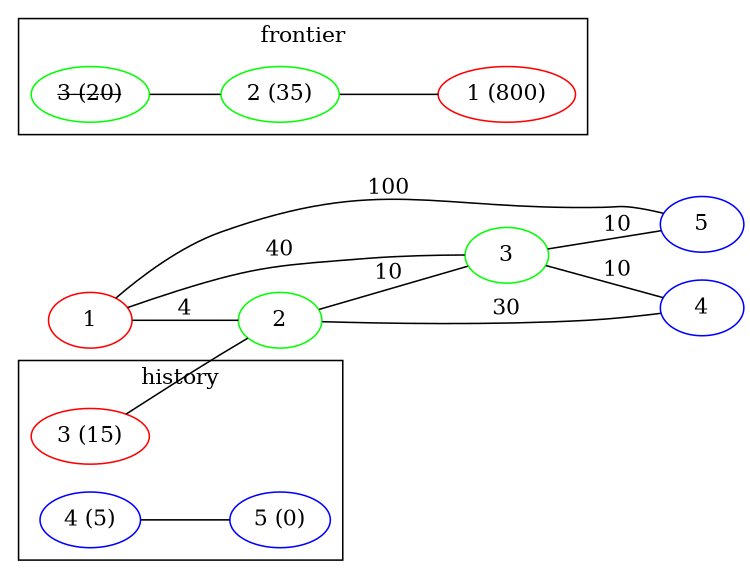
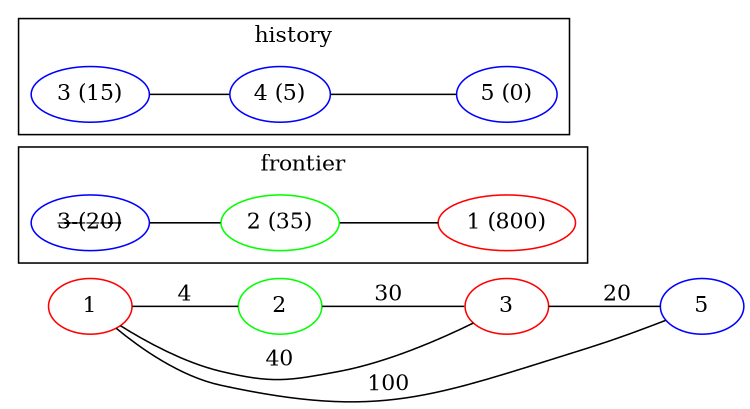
  graph {
    rankdir=LR
    node [color=blue]
    n1 [color=red label=1]
    n2 [color=green label=2]
-   n3 [color=green label=3]
+   n3 [color=red label=3]
    n4 [label=5]
-   n5 [label=4]
    n6 [color=red label="1 (800)"]
    n7 [color=green label="2 (35)"]
-   n8 [color=green label="3̶ ̶(̶2̶0̶)̶"]
+   n8 [label="3̶ ̶(̶2̶0̶)̶"]
    n9 [label="5 (0)"]
-   n10 [color=red label="3 (15)"]
+   n10 [label="3 (15)"]
    n11 [label="4 (5)"]
    subgraph sub_1 {
      n1
      n2
      n3
      n4
-     n5
    }
    subgraph cluster_2 {
      label=frontier
      n6
      n7
      n8
    }
    subgraph cluster_3 {
      label=history
      n9
      n10
      n11
    }
    n1 -- n2 [label=4 weight=95]
    n1 -- n3 [label=40 weight=60]
    n1 -- n4 [label=100 weight=1]
-   n2 -- n3 [label=10 weight=90]
-   n2 -- n5 [label=30 weight=70]
-   n3 -- n4 [label=10 weight=80]
-   n3 -- n5 [label=10 weight=90]
+   n2 -- n3 [label=30 weight=90]
+   n3 -- n4 [label=20 weight=80]
    n7 -- n6
    n8 -- n7
-   n10 -- n2
+   n10 -- n11
    n11 -- n9
  }
